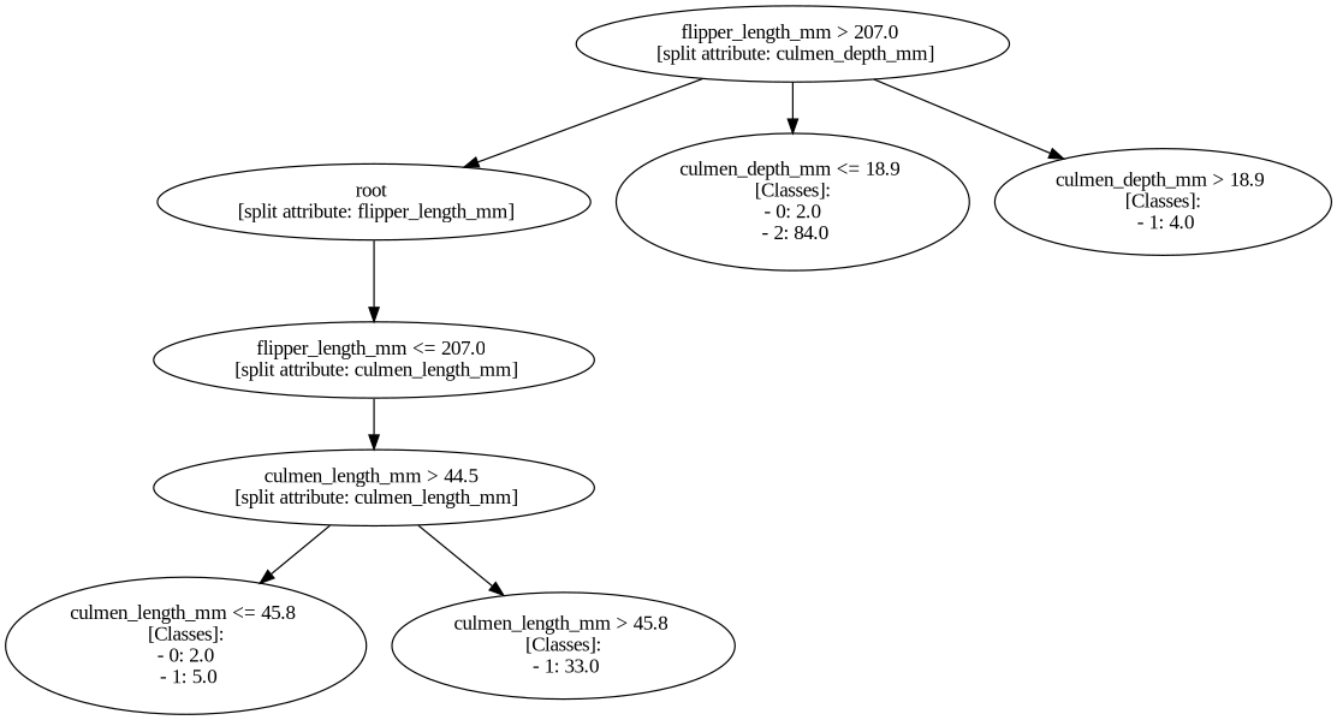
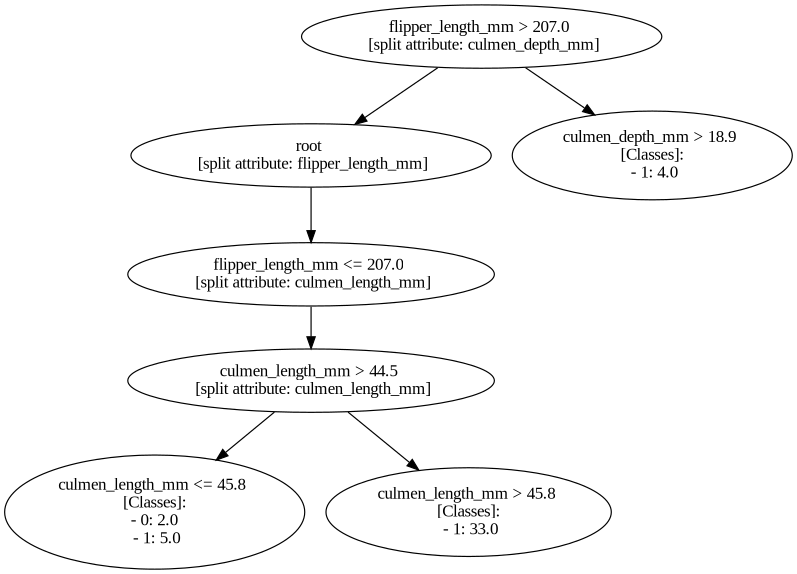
  digraph {
    fontname="Liberation Serif"
    node [fontname="Liberation Serif"]
    edge [fontname="Liberation Serif"]
    n1 [label="root \n [split attribute: flipper_length_mm]"]
    n2 [label="flipper_length_mm <= 207.0 \n [split attribute: culmen_length_mm]"]
    n3 [label="culmen_length_mm > 44.5 \n [split attribute: culmen_length_mm]"]
    n4 [label="flipper_length_mm > 207.0 \n [split attribute: culmen_depth_mm]"]
-   n5 [label="culmen_depth_mm <= 18.9 \n [Classes]: \n - 0: 2.0 \n - 2: 84.0"]
    n6 [label="culmen_depth_mm > 18.9 \n [Classes]: \n - 1: 4.0"]
    n7 [label="culmen_length_mm <= 45.8 \n [Classes]: \n - 0: 2.0 \n - 1: 5.0"]
    n8 [label="culmen_length_mm > 45.8 \n [Classes]: \n - 1: 33.0"]
    n1 -> n2
    n2 -> n3
    n3 -> n7
    n3 -> n8
    n4 -> n1
-   n4 -> n5
    n4 -> n6
  }
